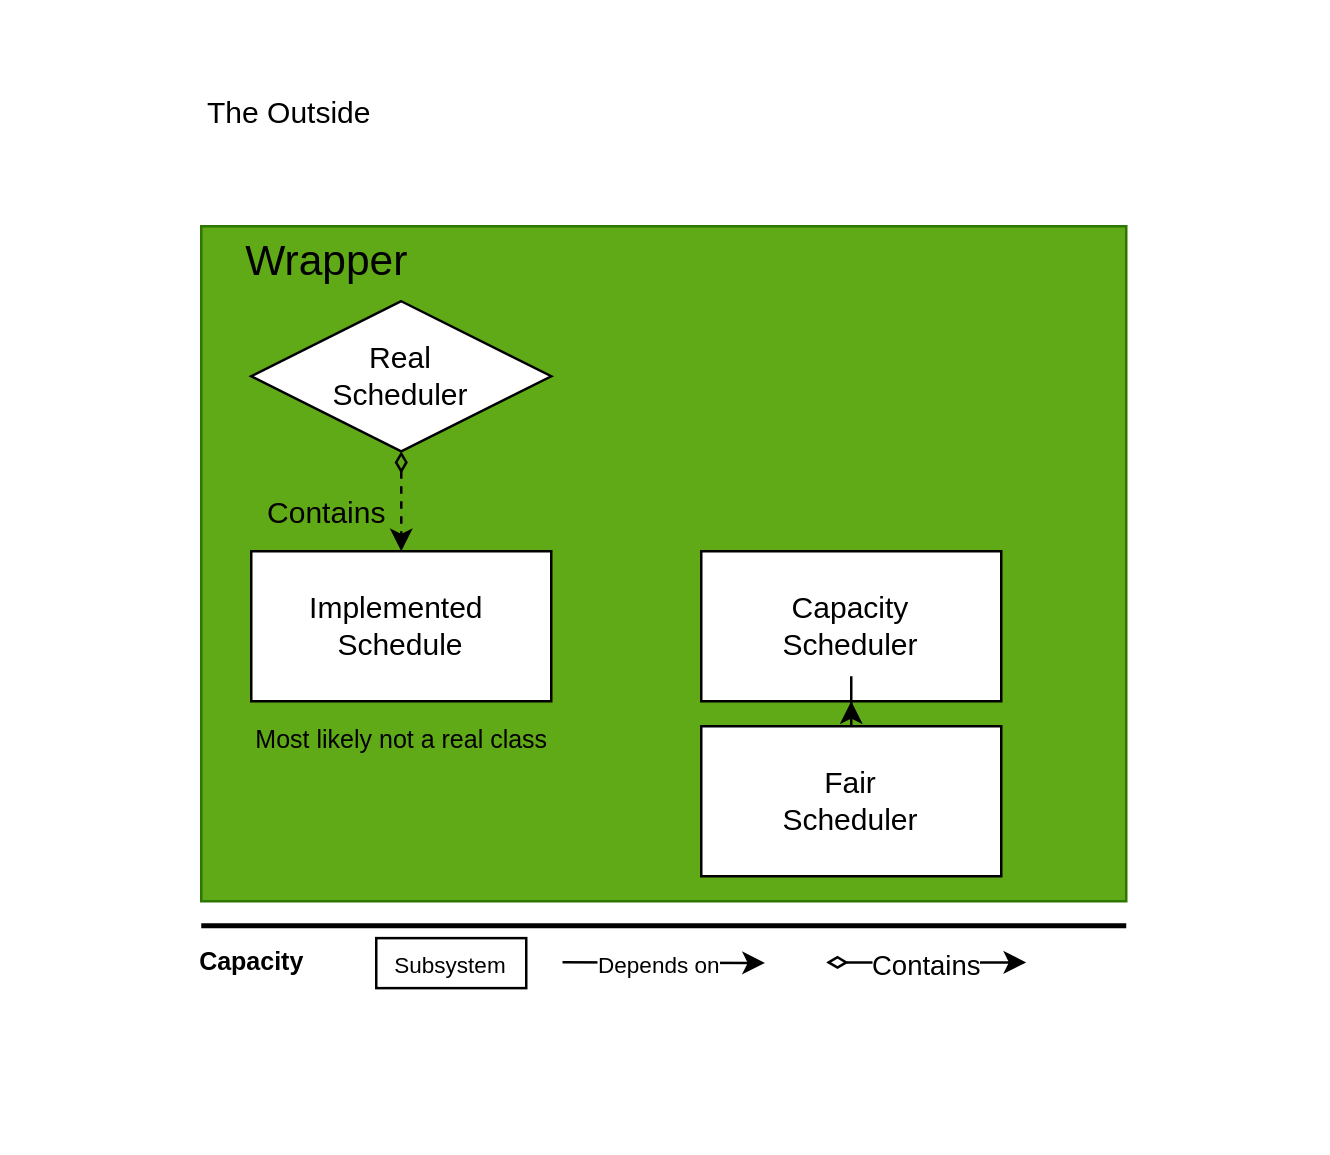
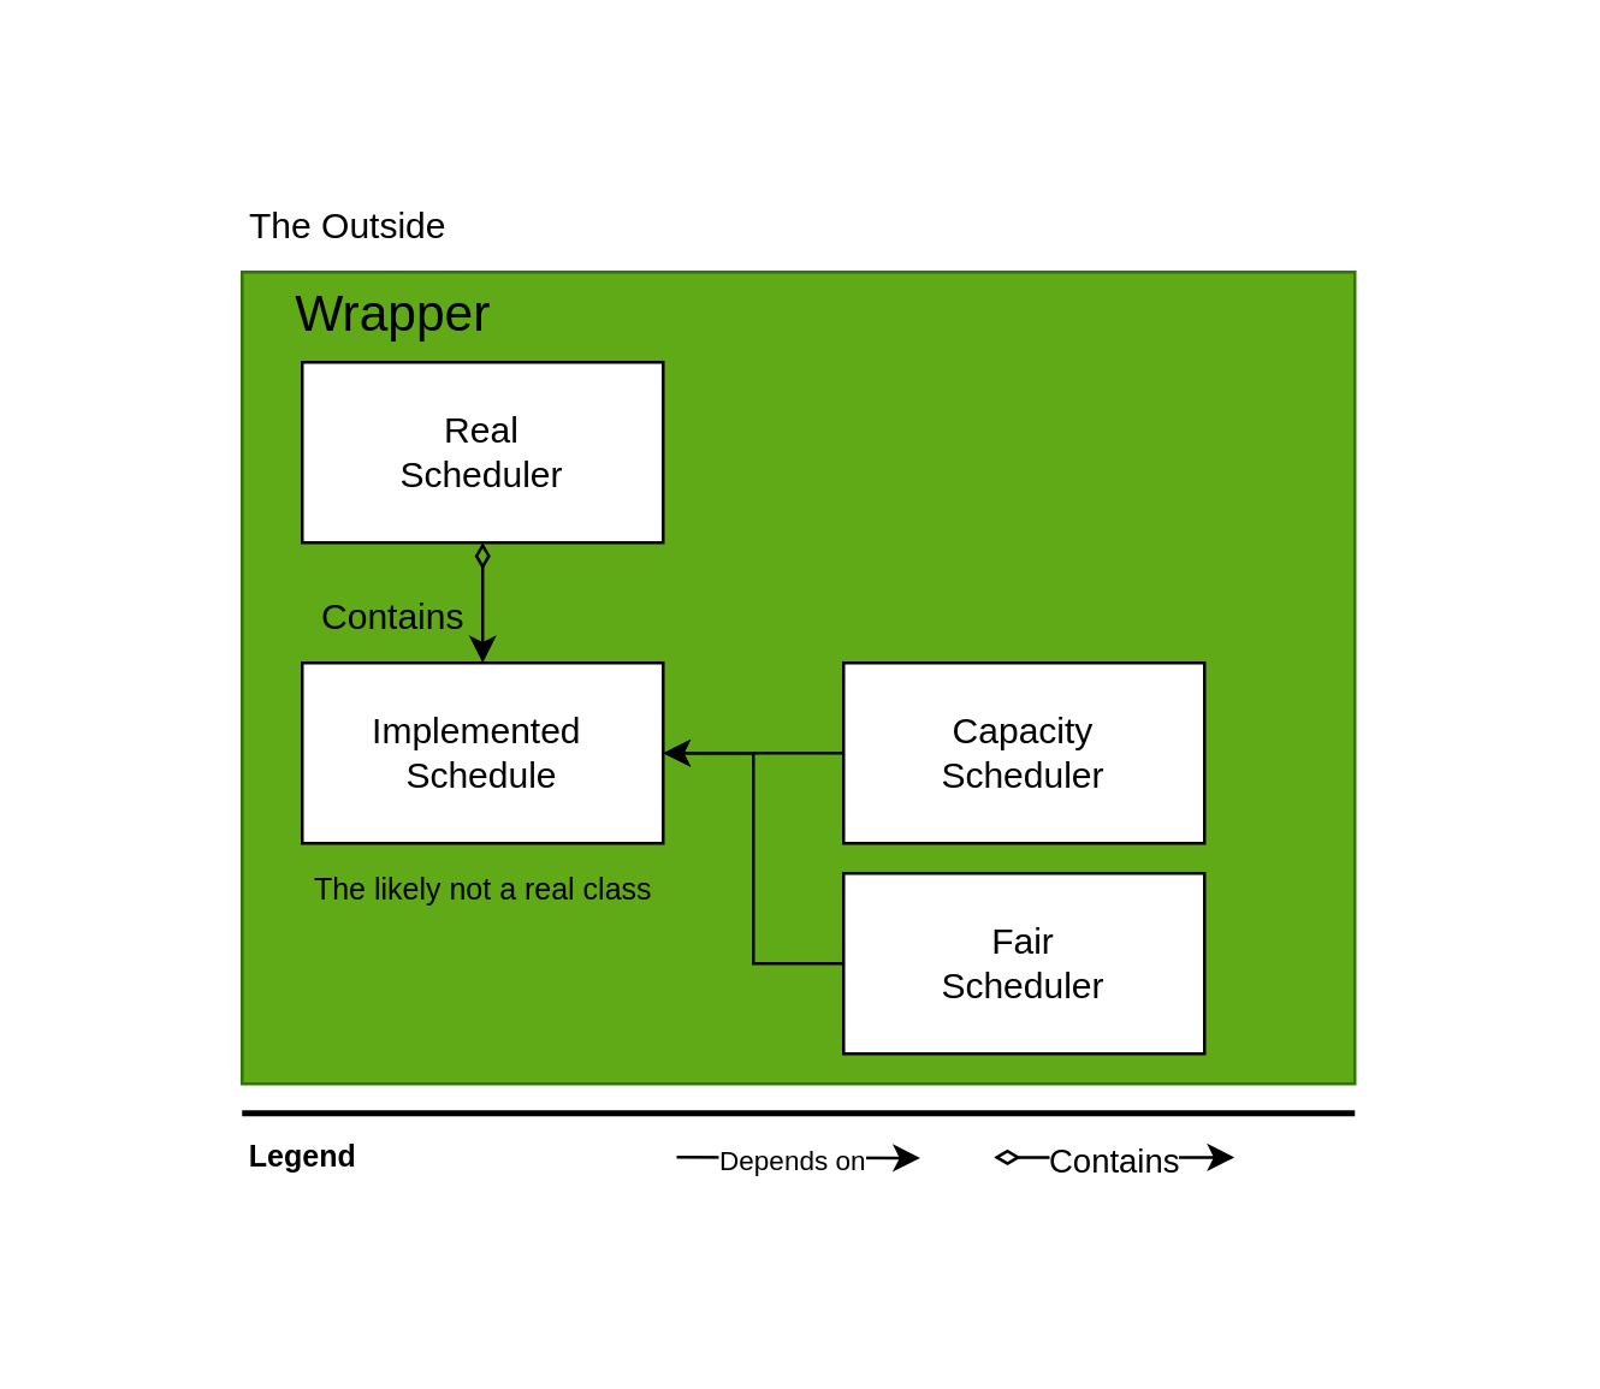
  <mxCell id="0" />
  <mxCell id="1" parent="0" />
  <mxCell id="2" value="" style="rounded=0;whiteSpace=wrap;html=1;fillColor=none;strokeColor=none;movable=0;resizable=0;rotatable=0;deletable=0;editable=0;locked=1;connectable=0;" parent="1" vertex="1"><mxGeometry x="20" y="20" width="490" height="420" as="geometry" /></mxCell>
  <mxCell id="3" value="" style="rounded=0;whiteSpace=wrap;html=1;fillColor=#60a917;fontColor=#ffffff;strokeColor=#2D7600;" parent="1" vertex="1"><mxGeometry x="80" y="90" width="370" height="270" as="geometry" /></mxCell>
- <mxCell id="4" value="The Outside" style="text;html=1;align=center;verticalAlign=middle;resizable=0;points=[];autosize=1;strokeColor=none;fillColor=none;" parent="1" vertex="1"><mxGeometry x="70" y="30" width="90" height="30" as="geometry" /></mxCell>
+ <mxCell id="4" value="The Outside" style="text;html=1;align=center;verticalAlign=middle;resizable=0;points=[];autosize=1;strokeColor=none;fillColor=none;" parent="1" vertex="1"><mxGeometry x="70" y="60" width="90" height="30" as="geometry" /></mxCell>
  <mxCell id="5" value="&lt;font style=&quot;font-size: 17px;&quot;&gt;Wrapper&lt;/font&gt;" style="text;html=1;align=center;verticalAlign=middle;resizable=0;points=[];autosize=1;strokeColor=none;fillColor=none;" parent="1" vertex="1"><mxGeometry x="85" y="90" width="90" height="30" as="geometry" /></mxCell>
- <mxCell id="6" style="edgeStyle=orthogonalEdgeStyle;rounded=0;orthogonalLoop=1;jettySize=auto;html=1;entryX=0.5;entryY=0;entryDx=0;entryDy=0;startArrow=diamondThin;startFill=0;strokeWidth=1;dashed=1;" parent="1" source="7" target="12" edge="1"><mxGeometry relative="1" as="geometry" /></mxCell>
- <mxCell id="7" value="&lt;div&gt;Real&lt;/div&gt;&lt;div&gt;Scheduler&lt;/div&gt;" style="rhombus;whiteSpace=wrap;html=1;" parent="1" vertex="1"><mxGeometry x="100" y="120" width="120" height="60" as="geometry" /></mxCell>
+ <mxCell id="6" style="edgeStyle=orthogonalEdgeStyle;rounded=0;orthogonalLoop=1;jettySize=auto;html=1;entryX=0.5;entryY=0;entryDx=0;entryDy=0;startArrow=diamondThin;startFill=0;strokeWidth=1;" parent="1" source="7" target="12" edge="1"><mxGeometry relative="1" as="geometry" /></mxCell>
+ <mxCell id="7" value="&lt;div&gt;Real&lt;/div&gt;&lt;div&gt;Scheduler&lt;/div&gt;" style="rounded=0;whiteSpace=wrap;html=1;" parent="1" vertex="1"><mxGeometry x="100" y="120" width="120" height="60" as="geometry" /></mxCell>
+ <mxCell id="8" style="edgeStyle=orthogonalEdgeStyle;rounded=0;orthogonalLoop=1;jettySize=auto;html=1;entryX=1;entryY=0.5;entryDx=0;entryDy=0;" parent="1" source="9" target="12" edge="1"><mxGeometry relative="1" as="geometry" /></mxCell>
  <mxCell id="9" value="&lt;div&gt;Capacity&lt;/div&gt;&lt;div&gt;Scheduler&lt;/div&gt;" style="rounded=0;whiteSpace=wrap;html=1;" parent="1" vertex="1"><mxGeometry x="280" y="220" width="120" height="60" as="geometry" /></mxCell>
- <mxCell id="10" style="edgeStyle=orthogonalEdgeStyle;rounded=0;orthogonalLoop=1;jettySize=auto;html=1;" parent="1" source="11" target="9" edge="1"><mxGeometry relative="1" as="geometry" /></mxCell>
+ <mxCell id="10" style="edgeStyle=orthogonalEdgeStyle;rounded=0;orthogonalLoop=1;jettySize=auto;html=1;entryX=1;entryY=0.5;entryDx=0;entryDy=0;" parent="1" source="11" target="12" edge="1"><mxGeometry relative="1" as="geometry" /></mxCell>
  <mxCell id="11" value="&lt;div&gt;Fair&lt;/div&gt;&lt;div&gt;Scheduler&lt;/div&gt;" style="rounded=0;whiteSpace=wrap;html=1;" parent="1" vertex="1"><mxGeometry x="280" y="290" width="120" height="60" as="geometry" /></mxCell>
  <mxCell id="12" value="&lt;div&gt;Implemented&amp;nbsp;&lt;/div&gt;&lt;div&gt;Schedule&lt;/div&gt;" style="rounded=0;whiteSpace=wrap;html=1;" parent="1" vertex="1"><mxGeometry x="100" y="220" width="120" height="60" as="geometry" /></mxCell>
  <mxCell id="13" value="Contains" style="text;html=1;align=center;verticalAlign=middle;resizable=0;points=[];autosize=1;strokeColor=none;fillColor=none;" parent="1" vertex="1"><mxGeometry x="95" y="190" width="70" height="30" as="geometry" /></mxCell>
- <mxCell id="14" value="&lt;font style=&quot;font-size: 10px;&quot;&gt;Most likely not a real class&lt;/font&gt;" style="text;html=1;align=center;verticalAlign=middle;resizable=0;points=[];autosize=1;strokeColor=none;fillColor=none;" parent="1" vertex="1"><mxGeometry x="90" y="280" width="140" height="30" as="geometry" /></mxCell>
+ <mxCell id="14" value="&lt;font style=&quot;font-size: 10px;&quot;&gt;The likely not a real class&lt;/font&gt;" style="text;html=1;align=center;verticalAlign=middle;resizable=0;points=[];autosize=1;strokeColor=none;fillColor=none;" parent="1" vertex="1"><mxGeometry x="90" y="280" width="140" height="30" as="geometry" /></mxCell>
  <mxCell id="15" value="" style="line;strokeWidth=2;html=1;" vertex="1" parent="1"><mxGeometry x="80" y="364.75" width="370" height="10" as="geometry" /></mxCell>
- <mxCell id="16" value="&lt;font style=&quot;font-size: 10px;&quot;&gt;Capacity&lt;/font&gt;" style="text;strokeColor=none;fillColor=none;html=1;fontSize=24;fontStyle=1;verticalAlign=middle;align=center;" vertex="1" parent="1"><mxGeometry x="50" y="360" width="100" height="40" as="geometry" /></mxCell>
- <mxCell id="17" value="&lt;font style=&quot;font-size: 9px;&quot;&gt;Subsystem&lt;/font&gt;" style="rounded=0;whiteSpace=wrap;html=1;" vertex="1" parent="1"><mxGeometry x="150" y="374.75" width="60" height="20" as="geometry" /></mxCell>
+ <mxCell id="16" value="&lt;font style=&quot;font-size: 10px;&quot;&gt;Legend&lt;/font&gt;" style="text;strokeColor=none;fillColor=none;html=1;fontSize=24;fontStyle=1;verticalAlign=middle;align=center;" vertex="1" parent="1"><mxGeometry x="50" y="360" width="100" height="40" as="geometry" /></mxCell>
  <mxCell id="18" value="" style="endArrow=classic;html=1;rounded=0;" edge="1" parent="1"><mxGeometry width="50" height="50" relative="1" as="geometry"><mxPoint x="224.5" y="384.41" as="sourcePoint" /><mxPoint x="305.5" y="384.7" as="targetPoint" /></mxGeometry></mxCell>
  <mxCell id="19" value="&lt;font style=&quot;font-size: 9px;&quot;&gt;Depends on&lt;/font&gt;" style="edgeLabel;html=1;align=center;verticalAlign=middle;resizable=0;points=[];" vertex="1" connectable="0" parent="18"><mxGeometry x="-0.048" relative="1" as="geometry"><mxPoint x="-1" as="offset" /></mxGeometry></mxCell>
  <mxCell id="20" style="edgeStyle=orthogonalEdgeStyle;rounded=0;orthogonalLoop=1;jettySize=auto;html=1;startArrow=diamondThin;startFill=0;strokeWidth=1;" edge="1" parent="1"><mxGeometry relative="1" as="geometry"><mxPoint x="330" y="384.46" as="sourcePoint" /><mxPoint x="410" y="384.46" as="targetPoint" /></mxGeometry></mxCell>
  <mxCell id="21" value="Contains" style="edgeLabel;html=1;align=center;verticalAlign=middle;resizable=0;points=[];" vertex="1" connectable="0" parent="20"><mxGeometry x="-0.026" y="-1" relative="1" as="geometry"><mxPoint as="offset" /></mxGeometry></mxCell>
